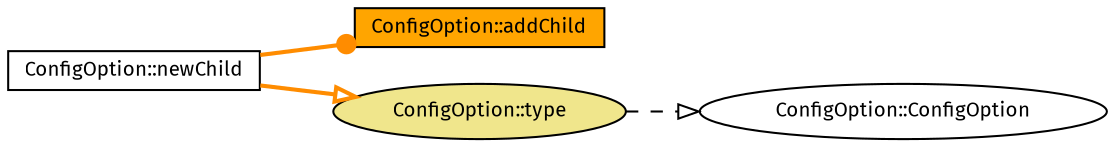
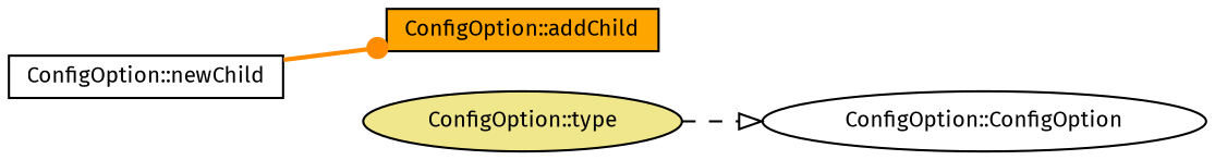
  digraph {
    fontname="Fira Sans"
    rankdir=LR
    node [color=black fillcolor=white fontname="Fira Sans" fontsize=10 shape=box style=filled]
    edge [arrowhead=onormal color=darkorange fontname="Fira Sans" fontsize=10 labelfontname=Helvetica labelfontsize=10 style=bold]
    n1 [fontcolor=black height=0.2 label="ConfigOption::newChild" width=0.4]
    n2 [fillcolor=orange height=0.2 label="ConfigOption::addChild" width=0.4]
    n3 [fillcolor=khaki height=0.2 label="ConfigOption::type" shape=ellipse width=0.4]
    n4 [height=0.2 label="ConfigOption::ConfigOption" shape=ellipse width=0.4]
    n1 -> n2 [arrowhead=dot]
-   n1 -> n3
    n3 -> n4 [color=black style=dashed]
  }
